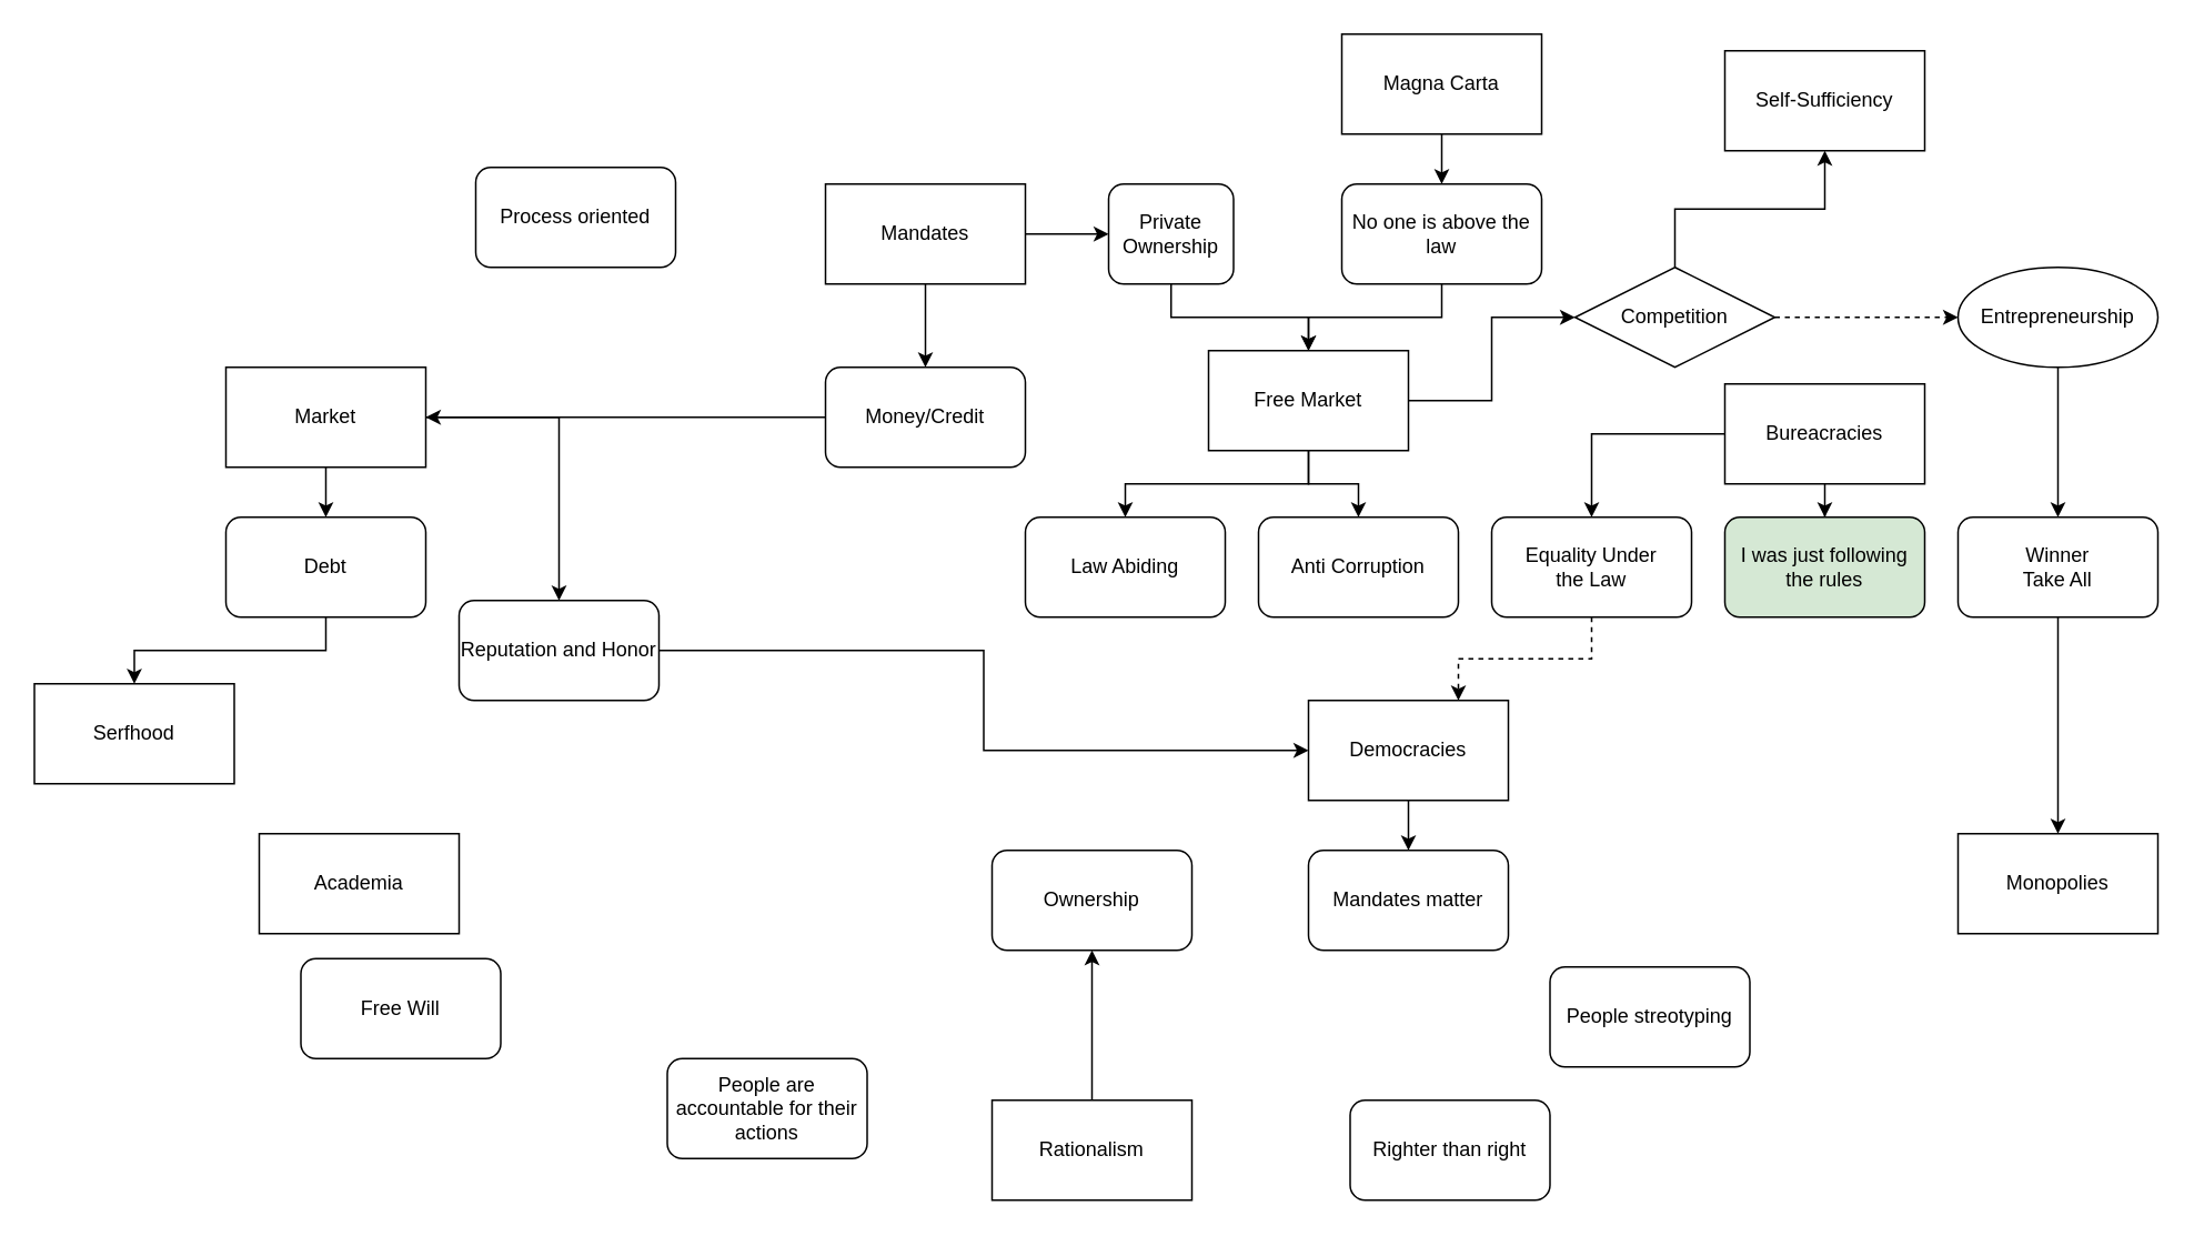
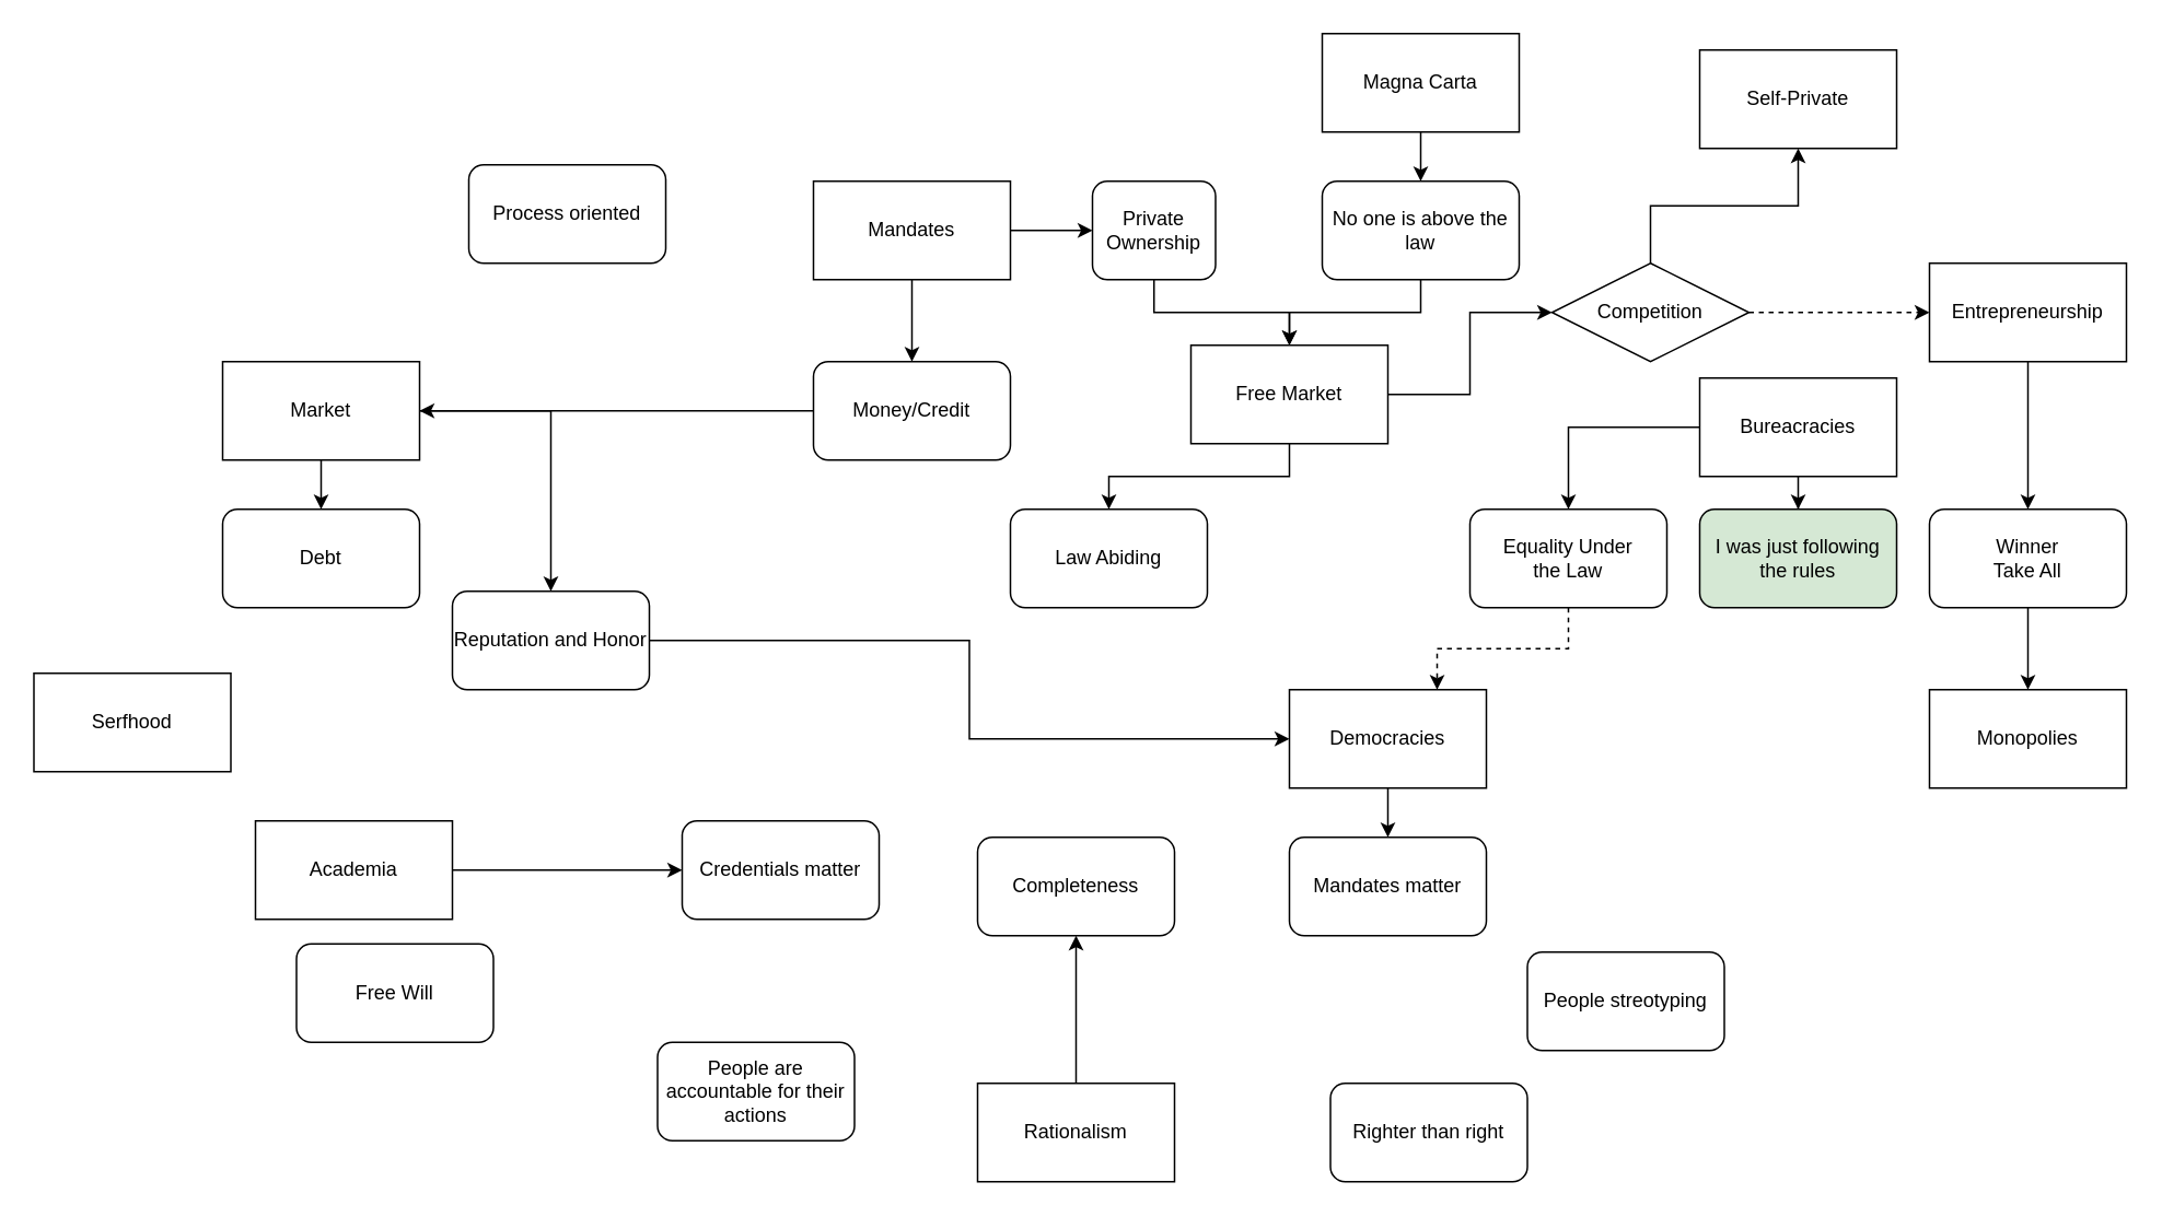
  <mxCell id="0" />
  <mxCell id="1" parent="0" />
  <mxCell id="2" value="Process oriented" style="rounded=1;whiteSpace=wrap;html=1;" parent="1" vertex="1"><mxGeometry x="285" y="100" width="120" height="60" as="geometry" /></mxCell>
  <mxCell id="3" value="Law Abiding" style="rounded=1;whiteSpace=wrap;html=1;" parent="1" vertex="1"><mxGeometry x="615" y="310" width="120" height="60" as="geometry" /></mxCell>
+ <mxCell id="4" value="Credentials matter" style="rounded=1;whiteSpace=wrap;html=1;" parent="1" vertex="1"><mxGeometry x="415" y="500" width="120" height="60" as="geometry" /></mxCell>
  <mxCell id="5" value="" style="edgeStyle=orthogonalEdgeStyle;rounded=0;orthogonalLoop=1;jettySize=auto;html=1;entryX=0.75;entryY=0;entryDx=0;entryDy=0;dashed=1;" parent="1" source="6" target="43" edge="1"><mxGeometry relative="1" as="geometry"><mxPoint x="955" y="420" as="targetPoint" /></mxGeometry></mxCell>
  <mxCell id="6" value="Equality Under&lt;br&gt;the Law" style="rounded=1;whiteSpace=wrap;html=1;" parent="1" vertex="1"><mxGeometry x="895" y="310" width="120" height="60" as="geometry" /></mxCell>
  <mxCell id="7" value="People streotyping" style="rounded=1;whiteSpace=wrap;html=1;" parent="1" vertex="1"><mxGeometry x="930" y="580" width="120" height="60" as="geometry" /></mxCell>
- <mxCell id="8" value="Ownership" style="rounded=1;whiteSpace=wrap;html=1;" parent="1" vertex="1"><mxGeometry x="595" y="510" width="120" height="60" as="geometry" /></mxCell>
- <mxCell id="9" value="Anti Corruption" style="rounded=1;whiteSpace=wrap;html=1;" parent="1" vertex="1"><mxGeometry x="755" y="310" width="120" height="60" as="geometry" /></mxCell>
+ <mxCell id="8" value="Completeness" style="rounded=1;whiteSpace=wrap;html=1;" parent="1" vertex="1"><mxGeometry x="595" y="510" width="120" height="60" as="geometry" /></mxCell>
  <mxCell id="10" value="People are accountable for their actions" style="rounded=1;whiteSpace=wrap;html=1;" parent="1" vertex="1"><mxGeometry x="400" y="635" width="120" height="60" as="geometry" /></mxCell>
  <mxCell id="11" value="" style="edgeStyle=orthogonalEdgeStyle;rounded=0;orthogonalLoop=1;jettySize=auto;html=1;" parent="1" source="12" target="30" edge="1"><mxGeometry relative="1" as="geometry" /></mxCell>
  <mxCell id="12" value="No one is above the law" style="rounded=1;whiteSpace=wrap;html=1;" parent="1" vertex="1"><mxGeometry x="805" y="110" width="120" height="60" as="geometry" /></mxCell>
  <mxCell id="13" value="I was just following the rules" style="rounded=1;whiteSpace=wrap;html=1;fillColor=#d5e8d4;" parent="1" vertex="1"><mxGeometry x="1035" y="310" width="120" height="60" as="geometry" /></mxCell>
  <mxCell id="14" value="Righter than right" style="rounded=1;whiteSpace=wrap;html=1;" parent="1" vertex="1"><mxGeometry x="810" y="660" width="120" height="60" as="geometry" /></mxCell>
  <mxCell id="15" value="" style="edgeStyle=orthogonalEdgeStyle;rounded=0;orthogonalLoop=1;jettySize=auto;html=1;" parent="1" source="16" target="12" edge="1"><mxGeometry relative="1" as="geometry" /></mxCell>
  <mxCell id="16" value="Magna Carta" style="rounded=0;whiteSpace=wrap;html=1;" parent="1" vertex="1"><mxGeometry x="805" y="20" width="120" height="60" as="geometry" /></mxCell>
+ <mxCell id="17" value="" style="edgeStyle=orthogonalEdgeStyle;rounded=0;orthogonalLoop=1;jettySize=auto;html=1;" parent="1" source="18" target="4" edge="1"><mxGeometry relative="1" as="geometry" /></mxCell>
  <mxCell id="18" value="Academia" style="rounded=0;whiteSpace=wrap;html=1;" parent="1" vertex="1"><mxGeometry x="155" y="500" width="120" height="60" as="geometry" /></mxCell>
  <mxCell id="19" value="" style="edgeStyle=orthogonalEdgeStyle;rounded=0;orthogonalLoop=1;jettySize=auto;html=1;" parent="1" source="21" target="13" edge="1"><mxGeometry relative="1" as="geometry" /></mxCell>
  <mxCell id="20" value="" style="edgeStyle=orthogonalEdgeStyle;rounded=0;orthogonalLoop=1;jettySize=auto;html=1;" parent="1" source="21" target="6" edge="1"><mxGeometry relative="1" as="geometry" /></mxCell>
  <mxCell id="21" value="Bureacracies" style="rounded=0;whiteSpace=wrap;html=1;" parent="1" vertex="1"><mxGeometry x="1035" y="230" width="120" height="60" as="geometry" /></mxCell>
  <mxCell id="22" value="" style="edgeStyle=orthogonalEdgeStyle;rounded=0;orthogonalLoop=1;jettySize=auto;html=1;" parent="1" source="23" target="33" edge="1"><mxGeometry relative="1" as="geometry" /></mxCell>
  <mxCell id="23" value="Money/Credit" style="rounded=1;whiteSpace=wrap;html=1;" parent="1" vertex="1"><mxGeometry x="495" y="220" width="120" height="60" as="geometry" /></mxCell>
  <mxCell id="24" value="" style="edgeStyle=orthogonalEdgeStyle;rounded=0;orthogonalLoop=1;jettySize=auto;html=1;" parent="1" source="26" target="23" edge="1"><mxGeometry relative="1" as="geometry" /></mxCell>
  <mxCell id="25" value="" style="edgeStyle=orthogonalEdgeStyle;rounded=0;orthogonalLoop=1;jettySize=auto;html=1;" parent="1" source="26" target="37" edge="1"><mxGeometry relative="1" as="geometry" /></mxCell>
  <mxCell id="26" value="Mandates" style="rounded=0;whiteSpace=wrap;html=1;" parent="1" vertex="1"><mxGeometry x="495" y="110" width="120" height="60" as="geometry" /></mxCell>
- <mxCell id="27" value="" style="edgeStyle=orthogonalEdgeStyle;rounded=0;orthogonalLoop=1;jettySize=auto;html=1;" parent="1" source="30" target="9" edge="1"><mxGeometry relative="1" as="geometry" /></mxCell>
  <mxCell id="28" value="" style="edgeStyle=orthogonalEdgeStyle;rounded=0;orthogonalLoop=1;jettySize=auto;html=1;" parent="1" source="30" target="3" edge="1"><mxGeometry relative="1" as="geometry" /></mxCell>
  <mxCell id="29" value="" style="edgeStyle=orthogonalEdgeStyle;rounded=0;orthogonalLoop=1;jettySize=auto;html=1;" parent="1" source="30" target="51" edge="1"><mxGeometry relative="1" as="geometry" /></mxCell>
  <mxCell id="30" value="Free Market" style="rounded=0;whiteSpace=wrap;html=1;" parent="1" vertex="1"><mxGeometry x="725" y="210" width="120" height="60" as="geometry" /></mxCell>
  <mxCell id="31" value="" style="edgeStyle=orthogonalEdgeStyle;rounded=0;orthogonalLoop=1;jettySize=auto;html=1;" parent="1" source="33" target="35" edge="1"><mxGeometry relative="1" as="geometry" /></mxCell>
  <mxCell id="32" value="" style="edgeStyle=orthogonalEdgeStyle;rounded=0;orthogonalLoop=1;jettySize=auto;html=1;" parent="1" source="33" target="41" edge="1"><mxGeometry relative="1" as="geometry" /></mxCell>
  <mxCell id="33" value="Market" style="rounded=0;whiteSpace=wrap;html=1;" parent="1" vertex="1"><mxGeometry x="135" y="220" width="120" height="60" as="geometry" /></mxCell>
- <mxCell id="34" value="" style="edgeStyle=orthogonalEdgeStyle;rounded=0;orthogonalLoop=1;jettySize=auto;html=1;" parent="1" source="35" target="38" edge="1"><mxGeometry relative="1" as="geometry" /></mxCell>
  <mxCell id="35" value="Debt" style="rounded=1;whiteSpace=wrap;html=1;" parent="1" vertex="1"><mxGeometry x="135" y="310" width="120" height="60" as="geometry" /></mxCell>
  <mxCell id="36" value="" style="edgeStyle=orthogonalEdgeStyle;rounded=0;orthogonalLoop=1;jettySize=auto;html=1;" parent="1" source="37" target="30" edge="1"><mxGeometry relative="1" as="geometry" /></mxCell>
  <mxCell id="37" value="Private Ownership" style="rounded=1;whiteSpace=wrap;html=1;" parent="1" vertex="1"><mxGeometry x="665" y="110" width="75" height="60" as="geometry" /></mxCell>
  <mxCell id="38" value="Serfhood" style="rounded=0;whiteSpace=wrap;html=1;" parent="1" vertex="1"><mxGeometry x="20" y="410" width="120" height="60" as="geometry" /></mxCell>
  <mxCell id="39" value="Free Will" style="rounded=1;whiteSpace=wrap;html=1;" parent="1" vertex="1"><mxGeometry x="180" y="575" width="120" height="60" as="geometry" /></mxCell>
  <mxCell id="40" value="" style="edgeStyle=orthogonalEdgeStyle;rounded=0;orthogonalLoop=1;jettySize=auto;html=1;" parent="1" source="41" target="43" edge="1"><mxGeometry relative="1" as="geometry" /></mxCell>
  <mxCell id="41" value="Reputation and Honor" style="rounded=1;whiteSpace=wrap;html=1;" parent="1" vertex="1"><mxGeometry x="275" y="360" width="120" height="60" as="geometry" /></mxCell>
  <mxCell id="42" value="" style="edgeStyle=orthogonalEdgeStyle;rounded=0;orthogonalLoop=1;jettySize=auto;html=1;" parent="1" source="43" target="44" edge="1"><mxGeometry relative="1" as="geometry" /></mxCell>
  <mxCell id="43" value="Democracies" style="rounded=0;whiteSpace=wrap;html=1;" parent="1" vertex="1"><mxGeometry x="785" y="420" width="120" height="60" as="geometry" /></mxCell>
  <mxCell id="44" value="Mandates matter" style="rounded=1;whiteSpace=wrap;html=1;" parent="1" vertex="1"><mxGeometry x="785" y="510" width="120" height="60" as="geometry" /></mxCell>
  <mxCell id="45" value="" style="edgeStyle=orthogonalEdgeStyle;rounded=0;orthogonalLoop=1;jettySize=auto;html=1;" parent="1" source="46" target="8" edge="1"><mxGeometry relative="1" as="geometry" /></mxCell>
  <mxCell id="46" value="Rationalism" style="rounded=0;whiteSpace=wrap;html=1;" parent="1" vertex="1"><mxGeometry x="595" y="660" width="120" height="60" as="geometry" /></mxCell>
  <mxCell id="47" value="" style="edgeStyle=orthogonalEdgeStyle;rounded=0;orthogonalLoop=1;jettySize=auto;html=1;" parent="1" source="48" target="53" edge="1"><mxGeometry relative="1" as="geometry" /></mxCell>
- <mxCell id="48" value="Entrepreneurship" style="ellipse;whiteSpace=wrap;html=1;" parent="1" vertex="1"><mxGeometry x="1175" y="160" width="120" height="60" as="geometry" /></mxCell>
+ <mxCell id="48" value="Entrepreneurship" style="rounded=0;whiteSpace=wrap;html=1;" parent="1" vertex="1"><mxGeometry x="1175" y="160" width="120" height="60" as="geometry" /></mxCell>
  <mxCell id="49" value="" style="edgeStyle=orthogonalEdgeStyle;rounded=0;orthogonalLoop=1;jettySize=auto;html=1;dashed=1;" parent="1" source="51" target="48" edge="1"><mxGeometry relative="1" as="geometry" /></mxCell>
  <mxCell id="50" value="" style="edgeStyle=orthogonalEdgeStyle;rounded=0;orthogonalLoop=1;jettySize=auto;html=1;" parent="1" source="51" target="55" edge="1"><mxGeometry relative="1" as="geometry" /></mxCell>
  <mxCell id="51" value="Competition" style="rhombus;whiteSpace=wrap;html=1;" parent="1" vertex="1"><mxGeometry x="945" y="160" width="120" height="60" as="geometry" /></mxCell>
  <mxCell id="52" value="" style="edgeStyle=orthogonalEdgeStyle;rounded=0;orthogonalLoop=1;jettySize=auto;html=1;" parent="1" source="53" target="54" edge="1"><mxGeometry relative="1" as="geometry" /></mxCell>
  <mxCell id="53" value="Winner&lt;br&gt;Take All" style="rounded=1;whiteSpace=wrap;html=1;" parent="1" vertex="1"><mxGeometry x="1175" y="310" width="120" height="60" as="geometry" /></mxCell>
- <mxCell id="54" value="Monopolies" style="rounded=0;whiteSpace=wrap;html=1;" parent="1" vertex="1"><mxGeometry x="1175" y="500" width="120" height="60" as="geometry" /></mxCell>
- <mxCell id="55" value="Self-Sufficiency" style="rounded=0;whiteSpace=wrap;html=1;" parent="1" vertex="1"><mxGeometry x="1035" y="30" width="120" height="60" as="geometry" /></mxCell>
+ <mxCell id="54" value="Monopolies" style="rounded=0;whiteSpace=wrap;html=1;" parent="1" vertex="1"><mxGeometry x="1175" y="420" width="120" height="60" as="geometry" /></mxCell>
+ <mxCell id="55" value="Self-Private" style="rounded=0;whiteSpace=wrap;html=1;" parent="1" vertex="1"><mxGeometry x="1035" y="30" width="120" height="60" as="geometry" /></mxCell>
